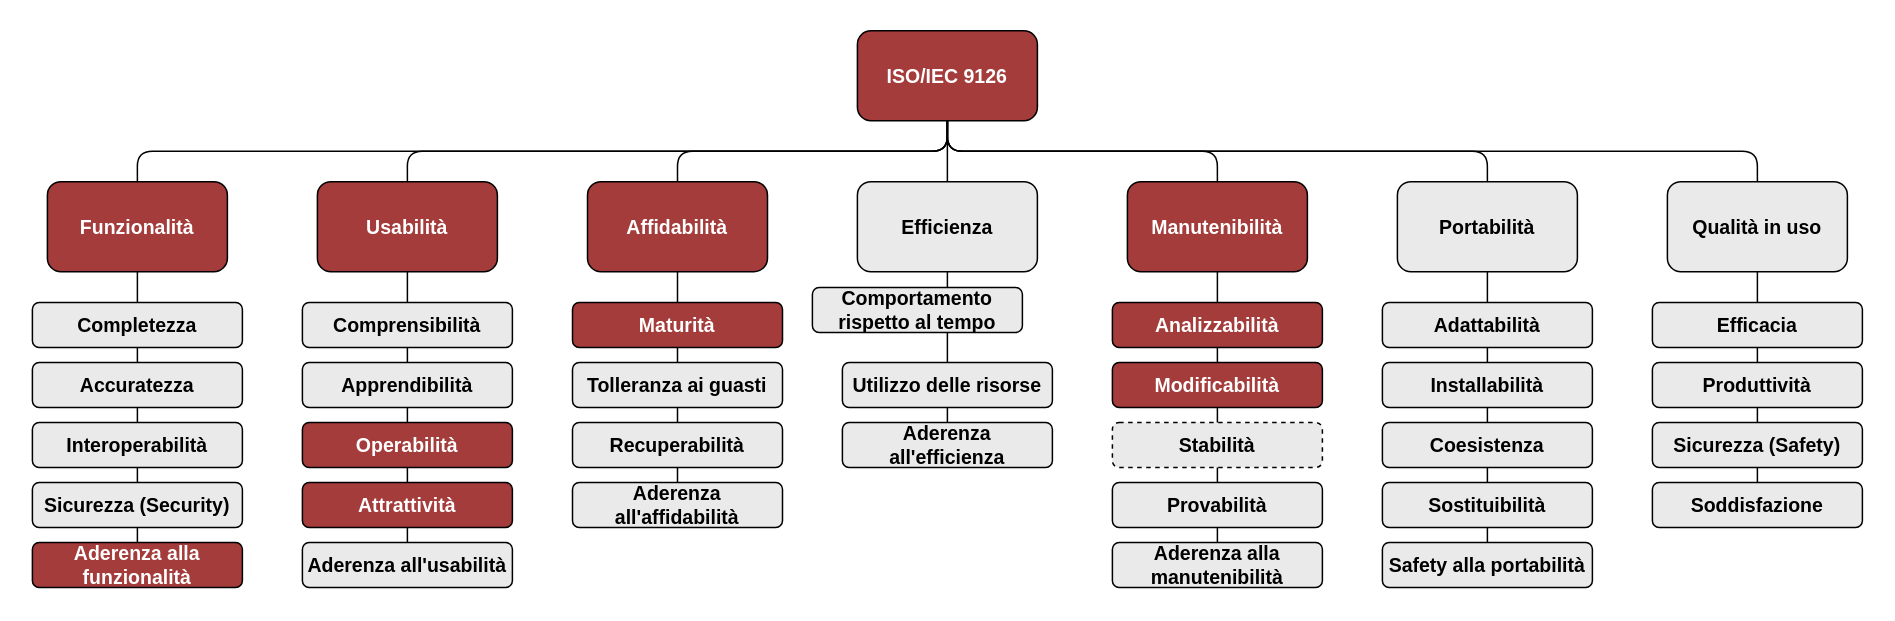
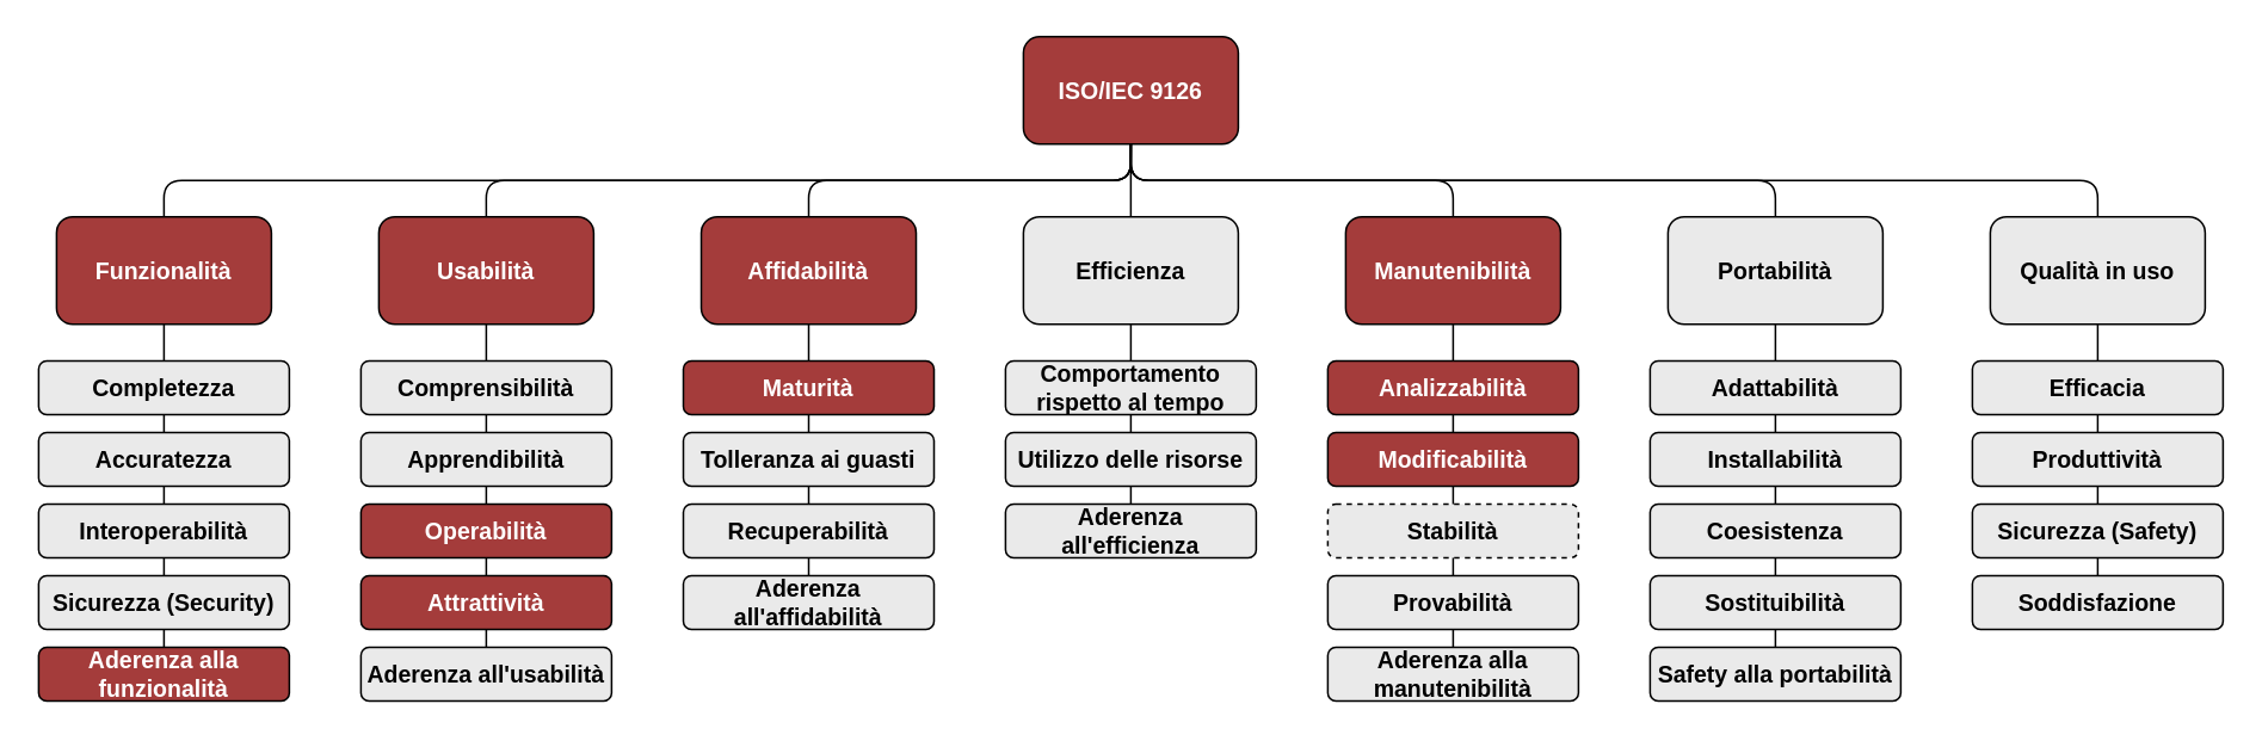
  <mxCell id="0" />
  <mxCell id="1" parent="0" />
  <mxCell id="2" value="ISO/IEC 9126" style="rounded=1;whiteSpace=wrap;html=1;fontSize=13;fontStyle=1;fillColor=#A43C3B;fontColor=#FFFFFF;" parent="1" vertex="1"><mxGeometry x="570.94" y="20" width="120" height="60" as="geometry" /></mxCell>
  <mxCell id="3" value="Efficienza" style="rounded=1;whiteSpace=wrap;html=1;fontSize=13;fontStyle=1;fillColor=#EAEAEA;" parent="1" vertex="1"><mxGeometry x="570.93" y="120.59" width="120" height="60" as="geometry" /></mxCell>
  <mxCell id="4" value="Affidabilità" style="rounded=1;whiteSpace=wrap;html=1;fontSize=13;fontStyle=1;flipH=0;flipV=0;fillColor=#A43C3B;fontColor=#FFFFFF;" parent="1" vertex="1"><mxGeometry x="391" y="120.59" width="120" height="60" as="geometry" /></mxCell>
  <mxCell id="5" value="Funzionalità" style="rounded=1;whiteSpace=wrap;html=1;fontSize=13;fontStyle=1;fillColor=#A43C3B;fontColor=#FFFFFF;" parent="1" vertex="1"><mxGeometry x="30.93" y="120.59" width="120" height="60" as="geometry" /></mxCell>
  <mxCell id="6" value="Qualità in uso" style="rounded=1;whiteSpace=wrap;html=1;fontSize=13;fontStyle=1;fillColor=#EAEAEA;" parent="1" vertex="1"><mxGeometry x="1110.93" y="120.59" width="120" height="60" as="geometry" /></mxCell>
  <mxCell id="7" value="Manutenibilità" style="rounded=1;whiteSpace=wrap;html=1;fontSize=13;fontStyle=1;fillColor=#A43C3B;fontColor=#FFFFFF;" parent="1" vertex="1"><mxGeometry x="750.93" y="120.59" width="120" height="60" as="geometry" /></mxCell>
  <mxCell id="8" value="Usabilità" style="rounded=1;whiteSpace=wrap;html=1;fontSize=13;fontStyle=1;flipH=0;flipV=0;fillColor=#A43C3B;fontColor=#FFFFFF;" parent="1" vertex="1"><mxGeometry x="210.93" y="120.59" width="120" height="60" as="geometry" /></mxCell>
  <mxCell id="9" value="Portabilità" style="rounded=1;whiteSpace=wrap;html=1;fontSize=13;fontStyle=1;fillColor=#EAEAEA;" parent="1" vertex="1"><mxGeometry x="930.93" y="120.59" width="120" height="60" as="geometry" /></mxCell>
  <mxCell id="10" value="" style="endArrow=none;html=1;fontSize=13;entryX=0.5;entryY=1;entryDx=0;entryDy=0;exitX=0.5;exitY=0;exitDx=0;exitDy=0;rounded=1;edgeStyle=orthogonalEdgeStyle;" parent="1" source="5" target="2" edge="1"><mxGeometry width="50" height="50" relative="1" as="geometry"><mxPoint x="281" y="110" as="sourcePoint" /><mxPoint x="331" y="60" as="targetPoint" /></mxGeometry></mxCell>
  <mxCell id="11" value="" style="endArrow=none;html=1;fontSize=13;entryX=0.5;entryY=1;entryDx=0;entryDy=0;exitX=0.5;exitY=0;exitDx=0;exitDy=0;rounded=1;edgeStyle=orthogonalEdgeStyle;" parent="1" source="8" target="2" edge="1"><mxGeometry width="50" height="50" relative="1" as="geometry"><mxPoint x="771" y="100" as="sourcePoint" /><mxPoint x="821" y="50" as="targetPoint" /></mxGeometry></mxCell>
  <mxCell id="12" value="" style="endArrow=none;html=1;fontSize=13;entryX=0.5;entryY=1;entryDx=0;entryDy=0;exitX=0.5;exitY=0;exitDx=0;exitDy=0;rounded=1;edgeStyle=orthogonalEdgeStyle;" parent="1" source="4" target="2" edge="1"><mxGeometry width="50" height="50" relative="1" as="geometry"><mxPoint x="741" y="120" as="sourcePoint" /><mxPoint x="791" y="70" as="targetPoint" /></mxGeometry></mxCell>
  <mxCell id="13" value="" style="endArrow=none;html=1;fontSize=13;entryX=0.5;entryY=1;entryDx=0;entryDy=0;exitX=0.5;exitY=0;exitDx=0;exitDy=0;rounded=1;edgeStyle=orthogonalEdgeStyle;" parent="1" source="3" target="2" edge="1"><mxGeometry width="50" height="50" relative="1" as="geometry"><mxPoint x="21" y="460" as="sourcePoint" /><mxPoint x="651" y="90" as="targetPoint" /></mxGeometry></mxCell>
  <mxCell id="14" value="" style="endArrow=none;html=1;fontSize=13;entryX=0.5;entryY=1;entryDx=0;entryDy=0;exitX=0.5;exitY=0;exitDx=0;exitDy=0;rounded=1;edgeStyle=orthogonalEdgeStyle;" parent="1" source="7" target="2" edge="1"><mxGeometry width="50" height="50" relative="1" as="geometry"><mxPoint x="821" y="70" as="sourcePoint" /><mxPoint x="851" y="70" as="targetPoint" /></mxGeometry></mxCell>
  <mxCell id="15" value="" style="endArrow=none;html=1;fontSize=13;entryX=0.5;entryY=1;entryDx=0;entryDy=0;exitX=0.5;exitY=0;exitDx=0;exitDy=0;rounded=1;edgeStyle=orthogonalEdgeStyle;" parent="1" source="9" target="2" edge="1"><mxGeometry width="50" height="50" relative="1" as="geometry"><mxPoint x="871" y="120" as="sourcePoint" /><mxPoint x="921" y="70" as="targetPoint" /></mxGeometry></mxCell>
  <mxCell id="16" value="" style="endArrow=none;html=1;fontSize=13;entryX=0.5;entryY=0;entryDx=0;entryDy=0;exitX=0.5;exitY=1;exitDx=0;exitDy=0;rounded=1;edgeStyle=orthogonalEdgeStyle;" parent="1" source="2" target="6" edge="1"><mxGeometry width="50" height="50" relative="1" as="geometry"><mxPoint x="751" y="50" as="sourcePoint" /><mxPoint x="911" y="60" as="targetPoint" /></mxGeometry></mxCell>
  <mxCell id="17" value="" style="endArrow=none;html=1;fontSize=13;entryX=0.5;entryY=1;entryDx=0;entryDy=0;exitX=0.5;exitY=0;exitDx=0;exitDy=0;" parent="1" source="54" target="5" edge="1"><mxGeometry width="50" height="50" relative="1" as="geometry"><mxPoint x="111" y="550" as="sourcePoint" /><mxPoint x="161" y="500" as="targetPoint" /></mxGeometry></mxCell>
  <mxCell id="18" value="" style="endArrow=none;html=1;fontSize=13;entryX=0.5;entryY=1;entryDx=0;entryDy=0;exitX=0.5;exitY=0;exitDx=0;exitDy=0;" parent="1" source="32" target="8" edge="1"><mxGeometry width="50" height="50" relative="1" as="geometry"><mxPoint x="271" y="480" as="sourcePoint" /><mxPoint x="331" y="490" as="targetPoint" /></mxGeometry></mxCell>
  <mxCell id="19" value="" style="endArrow=none;html=1;fontSize=13;entryX=0.5;entryY=1;entryDx=0;entryDy=0;exitX=0.5;exitY=0;exitDx=0;exitDy=0;" parent="1" source="27" target="4" edge="1"><mxGeometry width="50" height="50" relative="1" as="geometry"><mxPoint x="280.93" y="371.18" as="sourcePoint" /><mxPoint x="280.93" y="190.59" as="targetPoint" /></mxGeometry></mxCell>
  <mxCell id="20" value="" style="endArrow=none;html=1;fontSize=13;entryX=0.5;entryY=1;entryDx=0;entryDy=0;exitX=0.5;exitY=0;exitDx=0;exitDy=0;" parent="1" source="35" target="3" edge="1"><mxGeometry width="50" height="50" relative="1" as="geometry"><mxPoint x="290.93" y="381.18" as="sourcePoint" /><mxPoint x="290.93" y="200.59" as="targetPoint" /></mxGeometry></mxCell>
  <mxCell id="21" value="" style="endArrow=none;html=1;fontSize=13;entryX=0.5;entryY=1;entryDx=0;entryDy=0;exitX=0.5;exitY=0;exitDx=0;exitDy=0;" parent="1" source="40" target="7" edge="1"><mxGeometry width="50" height="50" relative="1" as="geometry"><mxPoint x="640.93" y="291.18" as="sourcePoint" /><mxPoint x="640.93" y="190.59" as="targetPoint" /></mxGeometry></mxCell>
  <mxCell id="22" value="" style="endArrow=none;html=1;fontSize=13;entryX=0.5;entryY=1;entryDx=0;entryDy=0;exitX=0.5;exitY=0;exitDx=0;exitDy=0;" parent="1" source="45" target="9" edge="1"><mxGeometry width="50" height="50" relative="1" as="geometry"><mxPoint x="650.93" y="301.18" as="sourcePoint" /><mxPoint x="650.93" y="200.59" as="targetPoint" /></mxGeometry></mxCell>
  <mxCell id="23" value="" style="endArrow=none;html=1;fontSize=13;entryX=0.5;entryY=1;entryDx=0;entryDy=0;exitX=0.5;exitY=0;exitDx=0;exitDy=0;" parent="1" source="49" target="6" edge="1"><mxGeometry width="50" height="50" relative="1" as="geometry"><mxPoint x="660.93" y="311.18" as="sourcePoint" /><mxPoint x="660.93" y="210.59" as="targetPoint" /></mxGeometry></mxCell>
  <mxCell id="24" value="Maturità" style="rounded=1;whiteSpace=wrap;html=1;fontSize=13;fontStyle=1;flipH=0;flipV=0;fillColor=#A43C3B;fontColor=#FFFFFF;" parent="1" vertex="1"><mxGeometry x="381" y="201.18" width="140" height="30" as="geometry" /></mxCell>
  <mxCell id="25" value="Tolleranza ai guasti" style="rounded=1;whiteSpace=wrap;html=1;fontSize=13;fontStyle=1;flipH=0;flipV=0;fillColor=#EAEAEA;" parent="1" vertex="1"><mxGeometry x="381" y="241.18" width="140" height="30" as="geometry" /></mxCell>
  <mxCell id="26" value="Recuperabilità" style="rounded=1;whiteSpace=wrap;html=1;fontSize=13;fontStyle=1;flipH=0;flipV=0;fillColor=#EAEAEA;" parent="1" vertex="1"><mxGeometry x="381" y="281.18" width="140" height="30" as="geometry" /></mxCell>
  <mxCell id="27" value="Aderenza all'affidabilità" style="rounded=1;whiteSpace=wrap;html=1;fontSize=13;fontStyle=1;flipH=0;flipV=0;fillColor=#EAEAEA;" parent="1" vertex="1"><mxGeometry x="381" y="321.18" width="140" height="30" as="geometry" /></mxCell>
  <mxCell id="28" value="Comprensibilità" style="rounded=1;whiteSpace=wrap;html=1;fontSize=13;fontStyle=1;flipH=0;flipV=0;fillColor=#EAEAEA;" parent="1" vertex="1"><mxGeometry x="200.93" y="201.18" width="140" height="30" as="geometry" /></mxCell>
  <mxCell id="29" value="Apprendibilità" style="rounded=1;whiteSpace=wrap;html=1;fontSize=13;fontStyle=1;flipH=0;flipV=0;fillColor=#EAEAEA;" parent="1" vertex="1"><mxGeometry x="200.93" y="241.18" width="140" height="30" as="geometry" /></mxCell>
  <mxCell id="30" value="Operabilità" style="rounded=1;whiteSpace=wrap;html=1;fontSize=13;fontStyle=1;flipH=0;flipV=0;fillColor=#A43C3B;fontColor=#FFFFFF;" parent="1" vertex="1"><mxGeometry x="200.93" y="281.18" width="140" height="30" as="geometry" /></mxCell>
  <mxCell id="31" value="Attrattività" style="rounded=1;whiteSpace=wrap;html=1;fontSize=13;fontStyle=1;flipH=0;flipV=0;fillColor=#A43C3B;fontColor=#FFFFFF;" parent="1" vertex="1"><mxGeometry x="200.93" y="321.18" width="140" height="30" as="geometry" /></mxCell>
  <mxCell id="32" value="Aderenza all'usabilità" style="rounded=1;whiteSpace=wrap;html=1;fontSize=13;fontStyle=1;flipH=0;flipV=0;fillColor=#EAEAEA;" parent="1" vertex="1"><mxGeometry x="200.93" y="361.18" width="140" height="30" as="geometry" /></mxCell>
- <mxCell id="33" value="Comportamento rispetto al tempo" style="rounded=1;whiteSpace=wrap;html=1;fontSize=13;fontStyle=1;fillColor=#EAEAEA;" parent="1" vertex="1"><mxGeometry x="540.93" y="191.18" width="140" height="30" as="geometry" /></mxCell>
+ <mxCell id="33" value="Comportamento rispetto al tempo" style="rounded=1;whiteSpace=wrap;html=1;fontSize=13;fontStyle=1;fillColor=#EAEAEA;" parent="1" vertex="1"><mxGeometry x="560.93" y="201.18" width="140" height="30" as="geometry" /></mxCell>
  <mxCell id="34" value="Utilizzo delle risorse" style="rounded=1;whiteSpace=wrap;html=1;fontSize=13;fontStyle=1;fillColor=#EAEAEA;" parent="1" vertex="1"><mxGeometry x="560.93" y="241.18" width="140" height="30" as="geometry" /></mxCell>
  <mxCell id="35" value="Aderenza all'efficienza" style="rounded=1;whiteSpace=wrap;html=1;fontSize=13;fontStyle=1;fillColor=#EAEAEA;" parent="1" vertex="1"><mxGeometry x="560.93" y="281.18" width="140" height="30" as="geometry" /></mxCell>
  <mxCell id="36" value="Analizzabilità" style="rounded=1;whiteSpace=wrap;html=1;fontSize=13;fontStyle=1;fillColor=#A43C3B;fontColor=#FFFFFF;" parent="1" vertex="1"><mxGeometry x="740.93" y="201.18" width="140" height="30" as="geometry" /></mxCell>
  <mxCell id="37" value="Modificabilità" style="rounded=1;whiteSpace=wrap;html=1;fontSize=13;fontStyle=1;fillColor=#A43C3B;fontColor=#FFFFFF;" parent="1" vertex="1"><mxGeometry x="740.93" y="241.18" width="140" height="30" as="geometry" /></mxCell>
  <mxCell id="38" value="Stabilità" style="rounded=1;whiteSpace=wrap;html=1;fontSize=13;fontStyle=1;fillColor=#EAEAEA;dashed=1;" parent="1" vertex="1"><mxGeometry x="740.93" y="281.18" width="140" height="30" as="geometry" /></mxCell>
  <mxCell id="39" value="Provabilità" style="rounded=1;whiteSpace=wrap;html=1;fontSize=13;fontStyle=1;fillColor=#EAEAEA;" parent="1" vertex="1"><mxGeometry x="740.93" y="321.18" width="140" height="30" as="geometry" /></mxCell>
  <mxCell id="40" value="Aderenza alla manutenibilità" style="rounded=1;whiteSpace=wrap;html=1;fontSize=13;fontStyle=1;fillColor=#EAEAEA;" parent="1" vertex="1"><mxGeometry x="740.93" y="361.18" width="140" height="30" as="geometry" /></mxCell>
  <mxCell id="41" value="Adattabilità" style="rounded=1;whiteSpace=wrap;html=1;fontSize=13;fontStyle=1;fillColor=#EAEAEA;" parent="1" vertex="1"><mxGeometry x="920.93" y="201.18" width="140" height="30" as="geometry" /></mxCell>
  <mxCell id="42" value="Installabilità" style="rounded=1;whiteSpace=wrap;html=1;fontSize=13;fontStyle=1;fillColor=#EAEAEA;" parent="1" vertex="1"><mxGeometry x="920.93" y="241.18" width="140" height="30" as="geometry" /></mxCell>
  <mxCell id="43" value="Coesistenza" style="rounded=1;whiteSpace=wrap;html=1;fontSize=13;fontStyle=1;fillColor=#EAEAEA;" parent="1" vertex="1"><mxGeometry x="920.93" y="281.18" width="140" height="30" as="geometry" /></mxCell>
  <mxCell id="44" value="Sostituibilità" style="rounded=1;whiteSpace=wrap;html=1;fontSize=13;fontStyle=1;fillColor=#EAEAEA;" parent="1" vertex="1"><mxGeometry x="920.93" y="321.18" width="140" height="30" as="geometry" /></mxCell>
  <mxCell id="45" value="Safety alla portabilità" style="rounded=1;whiteSpace=wrap;html=1;fontSize=13;fontStyle=1;fillColor=#EAEAEA;" parent="1" vertex="1"><mxGeometry x="920.93" y="361.18" width="140" height="30" as="geometry" /></mxCell>
  <mxCell id="46" value="Efficacia" style="rounded=1;whiteSpace=wrap;html=1;fontSize=13;fontStyle=1;fillColor=#EAEAEA;" parent="1" vertex="1"><mxGeometry x="1100.93" y="201.18" width="140" height="30" as="geometry" /></mxCell>
  <mxCell id="47" value="Produttività" style="rounded=1;whiteSpace=wrap;html=1;fontSize=13;fontStyle=1;fillColor=#EAEAEA;" parent="1" vertex="1"><mxGeometry x="1100.93" y="241.18" width="140" height="30" as="geometry" /></mxCell>
  <mxCell id="48" value="Sicurezza (Safety)" style="rounded=1;whiteSpace=wrap;html=1;fontSize=13;fontStyle=1;fillColor=#EAEAEA;" parent="1" vertex="1"><mxGeometry x="1100.93" y="281.18" width="140" height="30" as="geometry" /></mxCell>
  <mxCell id="49" value="Soddisfazione" style="rounded=1;whiteSpace=wrap;html=1;fontSize=13;fontStyle=1;fillColor=#EAEAEA;" parent="1" vertex="1"><mxGeometry x="1100.93" y="321.18" width="140" height="30" as="geometry" /></mxCell>
  <mxCell id="50" value="Completezza" style="rounded=1;whiteSpace=wrap;html=1;fontSize=13;fontStyle=1;fillColor=#EAEAEA;" parent="1" vertex="1"><mxGeometry x="20.93" y="201.18" width="140" height="30" as="geometry" /></mxCell>
  <mxCell id="51" value="Accuratezza" style="rounded=1;whiteSpace=wrap;html=1;fontSize=13;fontStyle=1;fillColor=#EAEAEA;" parent="1" vertex="1"><mxGeometry x="20.93" y="241.18" width="140" height="30" as="geometry" /></mxCell>
  <mxCell id="52" value="Interoperabilità" style="rounded=1;whiteSpace=wrap;html=1;fontSize=13;fontStyle=1;fillColor=#EAEAEA;" parent="1" vertex="1"><mxGeometry x="20.93" y="281.18" width="140" height="30" as="geometry" /></mxCell>
  <mxCell id="53" value="Sicurezza (Security)" style="rounded=1;whiteSpace=wrap;html=1;fontSize=13;fontStyle=1;fillColor=#EAEAEA;" parent="1" vertex="1"><mxGeometry x="20.93" y="321.18" width="140" height="30" as="geometry" /></mxCell>
  <mxCell id="54" value="Aderenza alla funzionalità" style="rounded=1;whiteSpace=wrap;html=1;fontSize=13;fontStyle=1;fillColor=#A43C3B;fontColor=#FFFFFF;" parent="1" vertex="1"><mxGeometry x="20.93" y="361.18" width="140" height="30" as="geometry" /></mxCell>
